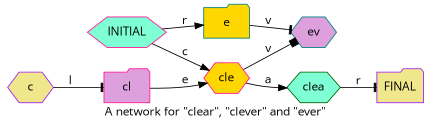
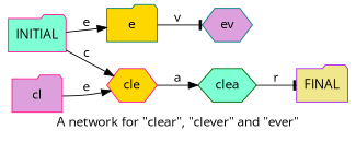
  digraph {
    fontname="Open Sans"
    label="A network for \"clear\", \"clever\" and \"ever\""
    rankdir=LR
    node [color=deeppink fillcolor=aquamarine fontname="Open Sans" shape=folder style=filled]
    edge [arrowhead=normal fontname="Open Sans"]
-   INITIAL [shape=hexagon]
+   INITIAL
    e [color=teal fillcolor=gold]
    cle [fillcolor=gold shape=hexagon]
-   c [color=purple fillcolor=khaki shape=hexagon]
    cl [fillcolor=plum]
    ev [color=teal fillcolor=plum shape=hexagon]
    clea [color=darkgreen shape=hexagon]
    FINAL [color=purple fillcolor=khaki]
-   INITIAL -> e [label=r]
+   INITIAL -> e [label=e]
    INITIAL -> cle [label=c]
    e -> ev [arrowhead=tee label=v]
-   cle -> ev [arrowhead=box label=v]
    cle -> clea [label=a]
-   c -> cl [arrowhead=tee label=l]
    cl -> cle [label=e]
    clea -> FINAL [arrowhead=tee label=r]
  }
